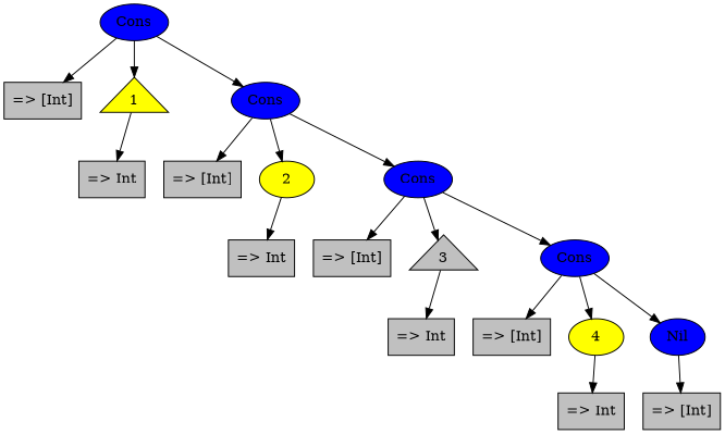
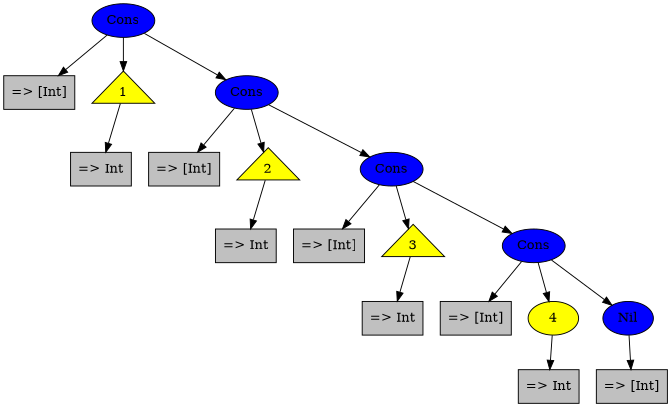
  digraph {
    ordering=out
    node [fillcolor=gray shape=record style=filled]
    n1 [label=" =\> [Int]"]
    n2 [label=" =\> Int"]
    n3 [fillcolor=yellow label=1 shape=triangle]
    n4 [label=" =\> [Int]"]
    n5 [label=" =\> Int"]
-   n6 [fillcolor=yellow label=2 shape=ellipse]
+   n6 [fillcolor=yellow label=2 shape=triangle]
    n7 [label=" =\> [Int]"]
    n8 [label=" =\> Int"]
-   n9 [label=3 shape=triangle]
+   n9 [fillcolor=yellow label=3 shape=triangle]
    n10 [label=" =\> [Int]"]
    n11 [label=" =\> Int"]
    n12 [fillcolor=yellow label=4 shape=ellipse]
    n13 [label=" =\> [Int]"]
    n14 [fillcolor=blue label=Nil shape=ellipse]
    n15 [fillcolor=blue label=Cons shape=ellipse]
    n16 [fillcolor=blue label=Cons shape=ellipse]
    n17 [fillcolor=blue label=Cons shape=ellipse]
    n18 [fillcolor=blue label=Cons shape=ellipse]
    n3 -> n2
    n6 -> n5
    n9 -> n8
    n12 -> n11
    n14 -> n13
    n15 -> n10
    n15 -> n12
    n15 -> n14
    n16 -> n7
    n16 -> n9
    n16 -> n15
    n17 -> n4
    n17 -> n6
    n17 -> n16
    n18 -> n1
    n18 -> n3
    n18 -> n17
  }
